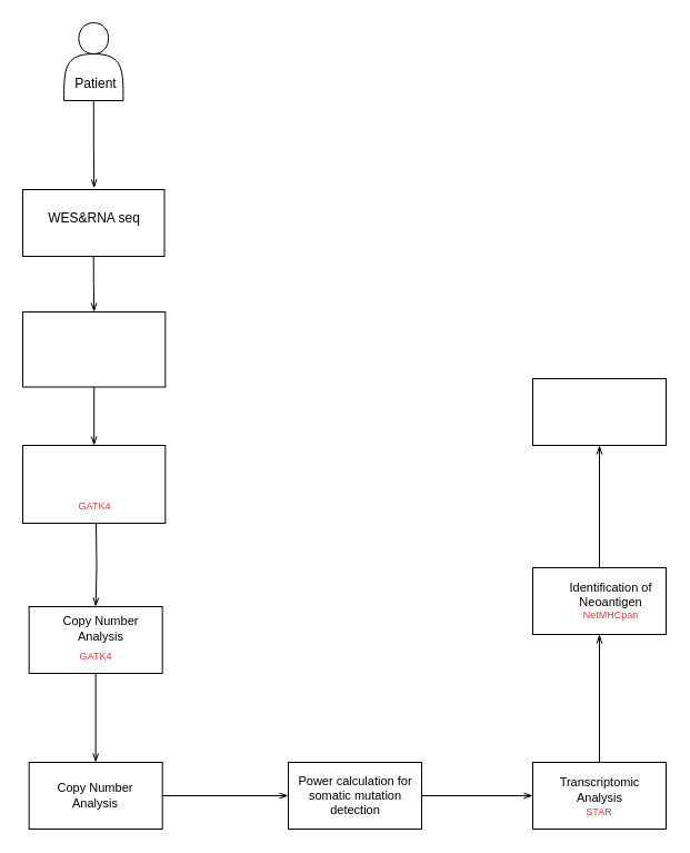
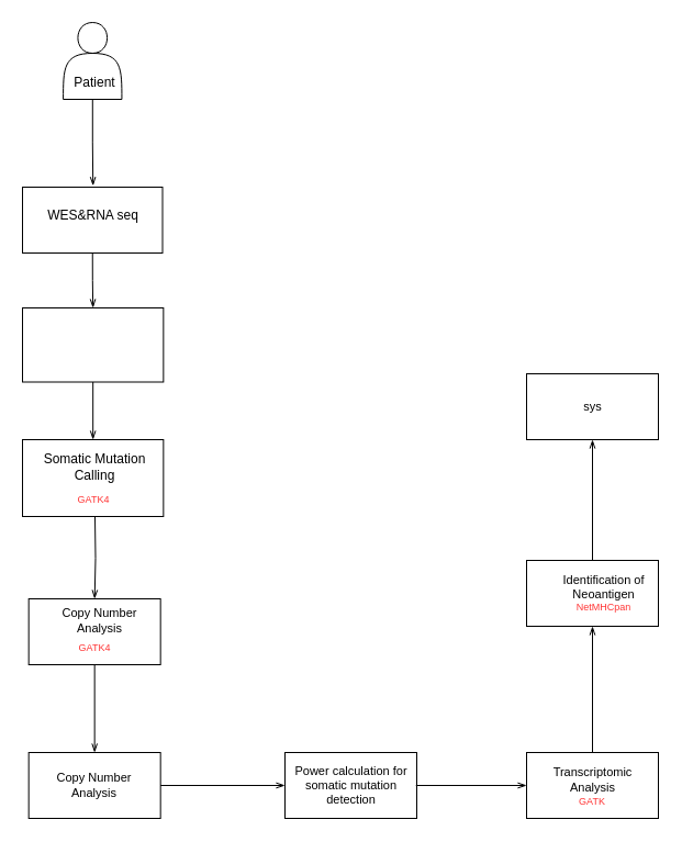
  <mxCell id="0" />
  <mxCell id="1" parent="0" />
  <mxCell id="2" value="" style="edgeStyle=orthogonalEdgeStyle;rounded=0;orthogonalLoop=1;jettySize=auto;html=1;fontSize=12;fontColor=#000000;endArrow=openThin;endFill=0;" edge="1" parent="1" source="3" target="7"><mxGeometry relative="1" as="geometry" /></mxCell>
  <mxCell id="3" value="" style="shape=actor;whiteSpace=wrap;html=1;" vertex="1" parent="1"><mxGeometry x="57.09" y="20" width="53.34" height="70" as="geometry" /></mxCell>
  <mxCell id="4" style="edgeStyle=orthogonalEdgeStyle;rounded=0;orthogonalLoop=1;jettySize=auto;html=1;exitX=0.5;exitY=1;exitDx=0;exitDy=0;fontSize=12;fontColor=#000000;endArrow=openThin;endFill=0;entryX=0.5;entryY=0;entryDx=0;entryDy=0;" edge="1" parent="1" source="5" target="20"><mxGeometry relative="1" as="geometry"><mxPoint x="85.565" y="270" as="targetPoint" /></mxGeometry></mxCell>
  <mxCell id="5" value="" style="whiteSpace=wrap;html=1;gradientColor=#ffffff;fillColor=none;" vertex="1" parent="1"><mxGeometry x="20.01" y="170" width="127.49" height="60" as="geometry" /></mxCell>
  <mxCell id="6" value="Patient" style="text;html=1;strokeColor=none;fillColor=none;align=center;verticalAlign=middle;whiteSpace=wrap;rounded=0;" vertex="1" parent="1"><mxGeometry x="55.67" y="60" width="60" height="30" as="geometry" /></mxCell>
  <mxCell id="7" value="WES&amp;amp;RNA seq" style="text;html=1;strokeColor=none;fillColor=none;align=center;verticalAlign=middle;whiteSpace=wrap;rounded=0;" vertex="1" parent="1"><mxGeometry x="35.67" y="168.75" width="97" height="55" as="geometry" /></mxCell>
  <mxCell id="8" value="" style="whiteSpace=wrap;html=1;gradientColor=#ffffff;fillColor=none;" vertex="1" parent="1"><mxGeometry x="20.01" y="400" width="128.33" height="70" as="geometry" /></mxCell>
+ <mxCell id="9" value="&lt;span style=&quot;font-size: 12px&quot;&gt;Somatic Mutation Calling&lt;/span&gt;" style="text;html=1;strokeColor=none;fillColor=none;align=center;verticalAlign=middle;whiteSpace=wrap;rounded=0;fontSize=9;" vertex="1" parent="1"><mxGeometry x="35.67" y="410" width="100" height="30" as="geometry" /></mxCell>
  <mxCell id="10" value="" style="edgeStyle=orthogonalEdgeStyle;rounded=0;orthogonalLoop=1;jettySize=auto;html=1;fontSize=9;fontColor=#FF3333;endArrow=openThin;endFill=0;" edge="1" parent="1" target="13"><mxGeometry relative="1" as="geometry"><mxPoint x="86" y="470" as="sourcePoint" /></mxGeometry></mxCell>
  <mxCell id="11" value="&lt;font color=&quot;#ff3333&quot;&gt;GATK4&lt;/font&gt;" style="text;html=1;strokeColor=none;fillColor=none;align=center;verticalAlign=middle;whiteSpace=wrap;rounded=0;fontSize=9;" vertex="1" parent="1"><mxGeometry x="55.26" y="440" width="60" height="30" as="geometry" /></mxCell>
  <mxCell id="12" value="" style="edgeStyle=orthogonalEdgeStyle;rounded=0;orthogonalLoop=1;jettySize=auto;html=1;fontSize=11;fontColor=#000000;endArrow=openThin;endFill=0;" edge="1" parent="1" source="13" target="17"><mxGeometry relative="1" as="geometry" /></mxCell>
  <mxCell id="13" value="" style="whiteSpace=wrap;html=1;fontSize=9;fontColor=#FF3333;fillColor=none;gradientColor=#ffffff;" vertex="1" parent="1"><mxGeometry x="25.67" y="545" width="120" height="60" as="geometry" /></mxCell>
  <mxCell id="14" value="&lt;font style=&quot;font-size: 11px&quot; color=&quot;#000000&quot;&gt;Copy Number&lt;br&gt;Analysis&lt;/font&gt;" style="text;html=1;strokeColor=none;fillColor=none;align=center;verticalAlign=middle;whiteSpace=wrap;rounded=0;fontSize=9;fontColor=#FF3333;" vertex="1" parent="1"><mxGeometry x="52" y="550" width="77" height="30" as="geometry" /></mxCell>
  <mxCell id="15" value="&lt;font color=&quot;#ff3333&quot;&gt;GATK4&lt;/font&gt;" style="text;html=1;strokeColor=none;fillColor=none;align=center;verticalAlign=middle;whiteSpace=wrap;rounded=0;fontSize=9;" vertex="1" parent="1"><mxGeometry x="55.67" y="575" width="60" height="30" as="geometry" /></mxCell>
  <mxCell id="16" value="" style="edgeStyle=orthogonalEdgeStyle;rounded=0;orthogonalLoop=1;jettySize=auto;html=1;fontSize=12;fontColor=#000000;endArrow=openThin;endFill=0;" edge="1" parent="1" source="17" target="21"><mxGeometry relative="1" as="geometry" /></mxCell>
  <mxCell id="17" value="" style="whiteSpace=wrap;html=1;fontSize=9;fontColor=#FF3333;fillColor=none;gradientColor=#ffffff;" vertex="1" parent="1"><mxGeometry x="25.67" y="685" width="120" height="60" as="geometry" /></mxCell>
  <mxCell id="18" value="&lt;font style=&quot;font-size: 11px&quot; color=&quot;#000000&quot;&gt;Copy Number&lt;br&gt;Analysis&lt;/font&gt;" style="text;html=1;strokeColor=none;fillColor=none;align=center;verticalAlign=middle;whiteSpace=wrap;rounded=0;fontSize=9;fontColor=#FF3333;" vertex="1" parent="1"><mxGeometry x="47.17" y="700" width="77" height="30" as="geometry" /></mxCell>
  <mxCell id="19" style="edgeStyle=orthogonalEdgeStyle;rounded=0;orthogonalLoop=1;jettySize=auto;html=1;exitX=0.5;exitY=1;exitDx=0;exitDy=0;entryX=0.5;entryY=0;entryDx=0;entryDy=0;fontSize=12;fontColor=#000000;endArrow=openThin;endFill=0;" edge="1" parent="1" source="20" target="8"><mxGeometry relative="1" as="geometry" /></mxCell>
  <mxCell id="20" value="" style="whiteSpace=wrap;html=1;gradientColor=#ffffff;fillColor=none;" vertex="1" parent="1"><mxGeometry x="20.01" y="280" width="128.33" height="67.5" as="geometry" /></mxCell>
  <mxCell id="21" value="" style="whiteSpace=wrap;html=1;fontSize=9;fontColor=#FF3333;fillColor=none;gradientColor=#ffffff;" vertex="1" parent="1"><mxGeometry x="259" y="685" width="120" height="60" as="geometry" /></mxCell>
  <mxCell id="22" value="" style="edgeStyle=orthogonalEdgeStyle;rounded=0;orthogonalLoop=1;jettySize=auto;html=1;fontSize=12;fontColor=#000000;endArrow=openThin;endFill=0;" edge="1" parent="1" source="23" target="25"><mxGeometry relative="1" as="geometry" /></mxCell>
  <mxCell id="23" value="&lt;font color=&quot;#000000&quot;&gt;&lt;span style=&quot;font-size: 11px&quot;&gt;Power calculation for somatic mutation detection&lt;/span&gt;&lt;/font&gt;" style="text;html=1;strokeColor=none;fillColor=none;align=center;verticalAlign=middle;whiteSpace=wrap;rounded=0;fontSize=9;fontColor=#FF3333;" vertex="1" parent="1"><mxGeometry x="259.75" y="695" width="118.5" height="40" as="geometry" /></mxCell>
  <mxCell id="24" value="" style="edgeStyle=orthogonalEdgeStyle;rounded=0;orthogonalLoop=1;jettySize=auto;html=1;fontSize=12;fontColor=#000000;endArrow=openThin;endFill=0;" edge="1" parent="1" source="25" target="28"><mxGeometry relative="1" as="geometry" /></mxCell>
  <mxCell id="25" value="" style="whiteSpace=wrap;html=1;fontSize=12;fontColor=#000000;fillColor=none;gradientColor=#ffffff;" vertex="1" parent="1"><mxGeometry x="479" y="685" width="120" height="60" as="geometry" /></mxCell>
  <mxCell id="26" value="&lt;font color=&quot;#000000&quot;&gt;&lt;span style=&quot;font-size: 11px&quot;&gt;Transcriptomic Analysis&lt;/span&gt;&lt;/font&gt;" style="text;html=1;strokeColor=none;fillColor=none;align=center;verticalAlign=middle;whiteSpace=wrap;rounded=0;fontSize=9;fontColor=#FF3333;" vertex="1" parent="1"><mxGeometry x="500.5" y="695" width="77" height="30" as="geometry" /></mxCell>
  <mxCell id="27" value="" style="edgeStyle=orthogonalEdgeStyle;rounded=0;orthogonalLoop=1;jettySize=auto;html=1;fontSize=12;fontColor=#000000;endArrow=openThin;endFill=0;" edge="1" parent="1" source="28" target="31"><mxGeometry relative="1" as="geometry" /></mxCell>
  <mxCell id="28" value="" style="whiteSpace=wrap;html=1;fontSize=12;fontColor=#000000;fillColor=none;gradientColor=#ffffff;" vertex="1" parent="1"><mxGeometry x="479" y="510" width="120" height="60" as="geometry" /></mxCell>
- <mxCell id="29" value="&lt;font color=&quot;#ff3333&quot;&gt;STAR&lt;br&gt;&lt;/font&gt;" style="text;html=1;strokeColor=none;fillColor=none;align=center;verticalAlign=middle;whiteSpace=wrap;rounded=0;fontSize=9;" vertex="1" parent="1"><mxGeometry x="509" y="715" width="60" height="30" as="geometry" /></mxCell>
+ <mxCell id="29" value="&lt;font color=&quot;#ff3333&quot;&gt;GATK&lt;br&gt;&lt;/font&gt;" style="text;html=1;strokeColor=none;fillColor=none;align=center;verticalAlign=middle;whiteSpace=wrap;rounded=0;fontSize=9;" vertex="1" parent="1"><mxGeometry x="509" y="715" width="60" height="30" as="geometry" /></mxCell>
  <mxCell id="30" value="&lt;font color=&quot;#000000&quot;&gt;&lt;span style=&quot;font-size: 11px&quot;&gt;Identification of Neoantigen&lt;br&gt;&lt;/span&gt;&lt;/font&gt;NetMHCpan" style="text;html=1;strokeColor=none;fillColor=none;align=center;verticalAlign=middle;whiteSpace=wrap;rounded=0;fontSize=9;fontColor=#FF3333;" vertex="1" parent="1"><mxGeometry x="510.5" y="525" width="77" height="30" as="geometry" /></mxCell>
  <mxCell id="31" value="" style="whiteSpace=wrap;html=1;fontSize=12;fontColor=#000000;fillColor=none;gradientColor=#ffffff;" vertex="1" parent="1"><mxGeometry x="479" y="340" width="120" height="60" as="geometry" /></mxCell>
+ <mxCell id="32" value="&lt;font color=&quot;#000000&quot;&gt;&lt;span style=&quot;font-size: 11px&quot;&gt;sys&lt;/span&gt;&lt;/font&gt;" style="text;html=1;strokeColor=none;fillColor=none;align=center;verticalAlign=middle;whiteSpace=wrap;rounded=0;fontSize=9;fontColor=#FF3333;" vertex="1" parent="1"><mxGeometry x="500.5" y="355" width="77" height="30" as="geometry" /></mxCell>
